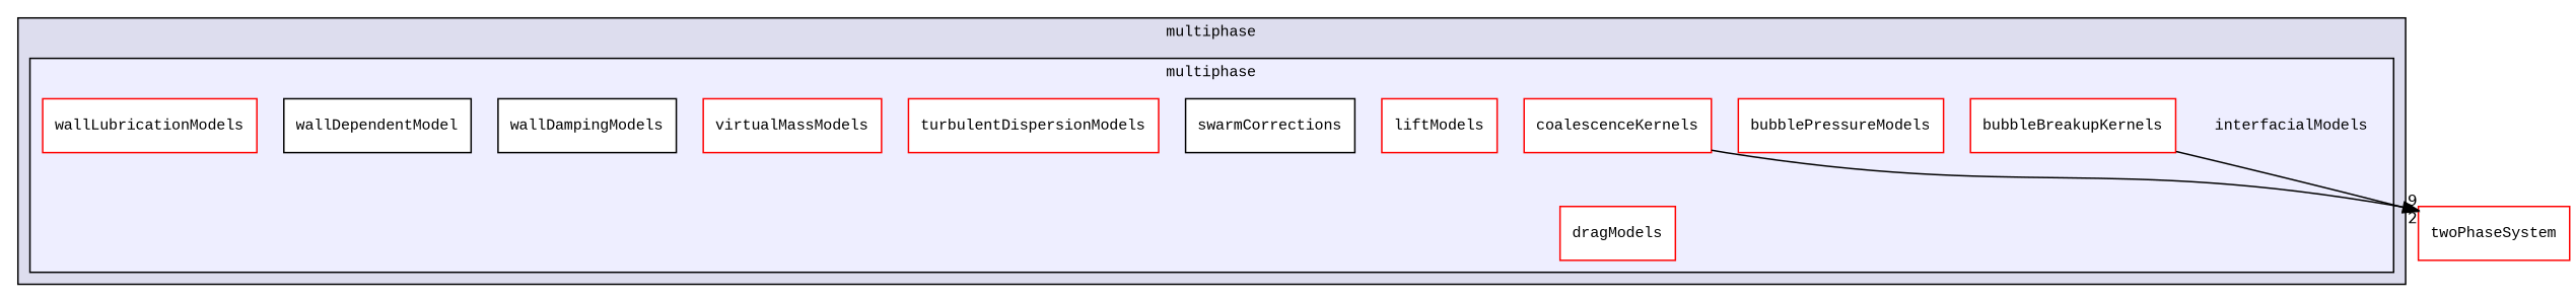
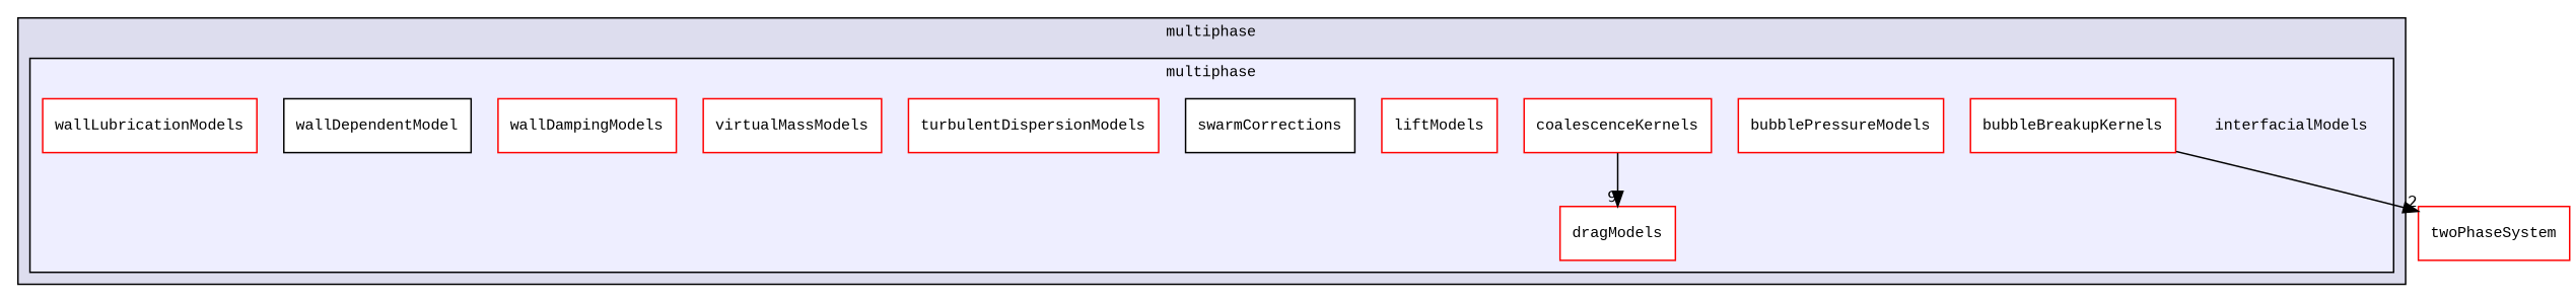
  digraph {
    compound=true
    fontname="Liberation Mono"
    node [fontname="Liberation Mono" fontsize=10 shape=box color=red fillcolor=white style=filled]
    edge [fontname="Liberation Mono" labeldistance=1.5 labelfontname=Helvetica labelfontsize=10]
    n1 [label=interfacialModels shape=plaintext color="" fillcolor="" style=""]
    n2 [label=bubbleBreakupKernels]
    n3 [label=bubblePressureModels]
    n4 [label=coalescenceKernels]
    n5 [label=dragModels]
    n6 [label=liftModels]
    n7 [color=black label=swarmCorrections]
    n8 [label=turbulentDispersionModels]
    n9 [label=virtualMassModels]
-   n10 [color=black label=wallDampingModels]
+   n10 [label=wallDampingModels]
    n11 [color=black label=wallDependentModel]
    n12 [label=wallLubricationModels]
    n13 [label=twoPhaseSystem fillcolor="" style=""]
    subgraph cluster_1 {
      bgcolor="#ddddee"
      fontsize=10
      label=multiphase
      pencolor=black
      subgraph cluster_2 {
        bgcolor="#eeeeff"
        fontsize=10
        label=multiphase
        pencolor=black
        n1
        n2
        n3
        n4
        n5
        n6
        n7
        n8
        n9
        n10
        n11
        n12
      }
    }
    n2 -> n13 [headlabel=2]
-   n4 -> n13 [headlabel=9]
+   n4 -> n5 [headlabel=9]
  }
